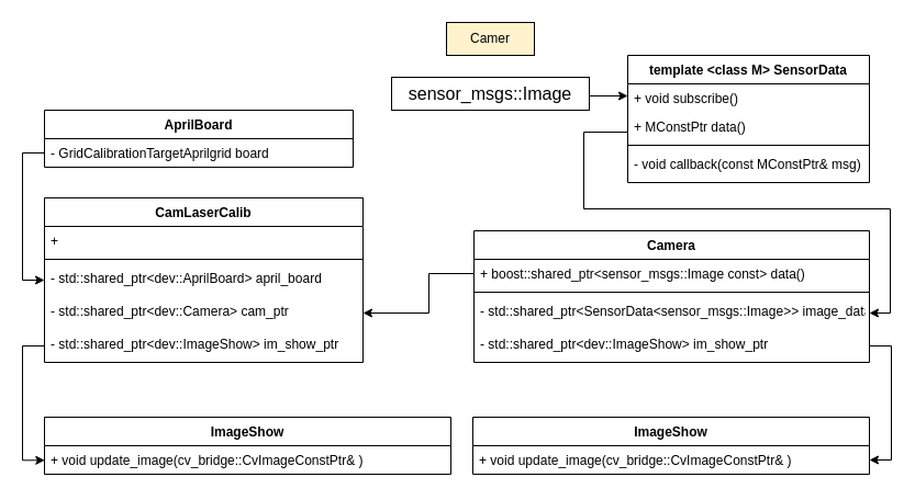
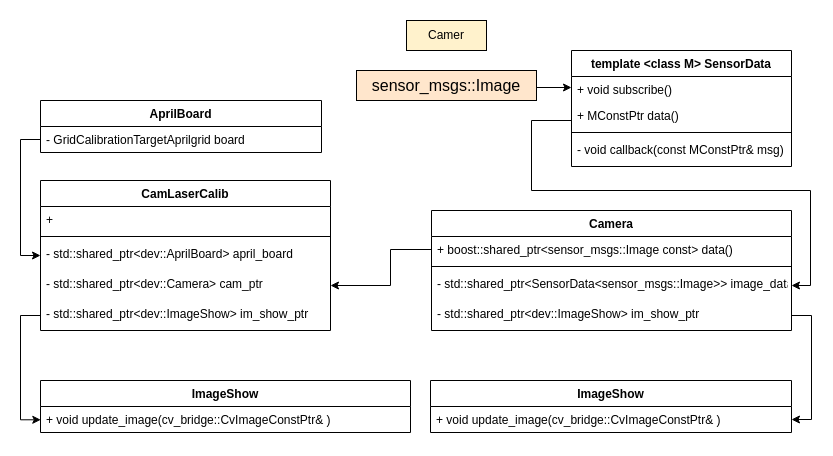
  <mxCell id="0" />
  <mxCell id="1" parent="0" />
  <mxCell id="2" style="edgeStyle=orthogonalEdgeStyle;rounded=0;orthogonalLoop=1;jettySize=auto;html=1;exitX=1;exitY=0.5;exitDx=0;exitDy=0;" parent="1" edge="1"><mxGeometry relative="1" as="geometry"><Array as="points"><mxPoint x="521" y="87" /><mxPoint x="521" y="87" /></Array><mxPoint x="481" y="83" as="sourcePoint" /><mxPoint x="571" y="87" as="targetPoint" /></mxGeometry></mxCell>
- <mxCell id="3" value="&lt;p style=&quot;white-space: pre-wrap ; font-size: medium ; margin: 0px&quot;&gt;sensor_msgs::Image&lt;/p&gt;" style="rounded=0;whiteSpace=wrap;html=1;" parent="1" vertex="1"><mxGeometry x="356" y="70" width="180" height="30" as="geometry" /></mxCell>
+ <mxCell id="3" value="&lt;p style=&quot;white-space: pre-wrap ; font-size: medium ; margin: 0px&quot;&gt;sensor_msgs::Image&lt;/p&gt;" style="rounded=0;whiteSpace=wrap;html=1;fillColor=#ffe6cc;" parent="1" vertex="1"><mxGeometry x="356" y="70" width="180" height="30" as="geometry" /></mxCell>
  <mxCell id="4" value="Camer" style="rounded=0;whiteSpace=wrap;html=1;fillColor=#fff2cc;" parent="1" vertex="1"><mxGeometry x="406" y="20" width="80" height="30" as="geometry" /></mxCell>
  <mxCell id="5" value="template &lt;class M&gt; SensorData" style="swimlane;fontStyle=1;align=center;verticalAlign=top;childLayout=stackLayout;horizontal=1;startSize=26;horizontalStack=0;resizeParent=1;resizeParentMax=0;resizeLast=0;collapsible=1;marginBottom=0;" parent="1" vertex="1"><mxGeometry x="571" y="50" width="220" height="116" as="geometry" /></mxCell>
  <mxCell id="6" value="+ void subscribe()" style="text;strokeColor=none;fillColor=none;align=left;verticalAlign=top;spacingLeft=4;spacingRight=4;overflow=hidden;rotatable=0;points=[[0,0.5],[1,0.5]];portConstraint=eastwest;" parent="5" vertex="1"><mxGeometry y="26" width="220" height="26" as="geometry" /></mxCell>
  <mxCell id="7" value="+ MConstPtr data()" style="text;strokeColor=none;fillColor=none;align=left;verticalAlign=top;spacingLeft=4;spacingRight=4;overflow=hidden;rotatable=0;points=[[0,0.5],[1,0.5]];portConstraint=eastwest;" parent="5" vertex="1"><mxGeometry y="52" width="220" height="26" as="geometry" /></mxCell>
  <mxCell id="8" value="" style="line;strokeWidth=1;fillColor=none;align=left;verticalAlign=middle;spacingTop=-1;spacingLeft=3;spacingRight=3;rotatable=0;labelPosition=right;points=[];portConstraint=eastwest;" parent="5" vertex="1"><mxGeometry y="78" width="220" height="8" as="geometry" /></mxCell>
  <mxCell id="9" value="- void callback(const MConstPtr&amp; msg)" style="text;strokeColor=none;fillColor=none;align=left;verticalAlign=top;spacingLeft=4;spacingRight=4;overflow=hidden;rotatable=0;points=[[0,0.5],[1,0.5]];portConstraint=eastwest;" parent="5" vertex="1"><mxGeometry y="86" width="220" height="30" as="geometry" /></mxCell>
  <mxCell id="10" value="Camera" style="swimlane;fontStyle=1;align=center;verticalAlign=top;childLayout=stackLayout;horizontal=1;startSize=26;horizontalStack=0;resizeParent=1;resizeParentMax=0;resizeLast=0;collapsible=1;marginBottom=0;" parent="1" vertex="1"><mxGeometry x="431" y="210" width="360" height="120" as="geometry" /></mxCell>
  <mxCell id="11" value="+ boost::shared_ptr&lt;sensor_msgs::Image const&gt; data()" style="text;strokeColor=none;fillColor=none;align=left;verticalAlign=top;spacingLeft=4;spacingRight=4;overflow=hidden;rotatable=0;points=[[0,0.5],[1,0.5]];portConstraint=eastwest;" parent="10" vertex="1"><mxGeometry y="26" width="360" height="26" as="geometry" /></mxCell>
  <mxCell id="12" value="" style="line;strokeWidth=1;fillColor=none;align=left;verticalAlign=middle;spacingTop=-1;spacingLeft=3;spacingRight=3;rotatable=0;labelPosition=right;points=[];portConstraint=eastwest;" parent="10" vertex="1"><mxGeometry y="52" width="360" height="8" as="geometry" /></mxCell>
  <mxCell id="13" value="- std::shared_ptr&lt;SensorData&lt;sensor_msgs::Image&gt;&gt; image_data" style="text;strokeColor=none;fillColor=none;align=left;verticalAlign=top;spacingLeft=4;spacingRight=4;overflow=hidden;rotatable=0;points=[[0,0.5],[1,0.5]];portConstraint=eastwest;" parent="10" vertex="1"><mxGeometry y="60" width="360" height="30" as="geometry" /></mxCell>
  <mxCell id="14" value="- std::shared_ptr&lt;dev::ImageShow&gt; im_show_ptr" style="text;strokeColor=none;fillColor=none;align=left;verticalAlign=top;spacingLeft=4;spacingRight=4;overflow=hidden;rotatable=0;points=[[0,0.5],[1,0.5]];portConstraint=eastwest;" parent="10" vertex="1"><mxGeometry y="90" width="360" height="30" as="geometry" /></mxCell>
  <mxCell id="15" style="edgeStyle=orthogonalEdgeStyle;rounded=0;orthogonalLoop=1;jettySize=auto;html=1;entryX=1;entryY=0.5;entryDx=0;entryDy=0;" parent="1" target="13" edge="1"><mxGeometry relative="1" as="geometry"><mxPoint x="831" y="280" as="targetPoint" /><Array as="points"><mxPoint x="531" y="120" /><mxPoint x="531" y="190" /><mxPoint x="810" y="190" /><mxPoint x="810" y="285" /></Array><mxPoint x="571" y="120" as="sourcePoint" /></mxGeometry></mxCell>
  <mxCell id="16" value="ImageShow" style="swimlane;fontStyle=1;align=center;verticalAlign=top;childLayout=stackLayout;horizontal=1;startSize=26;horizontalStack=0;resizeParent=1;resizeParentMax=0;resizeLast=0;collapsible=1;marginBottom=0;" parent="1" vertex="1"><mxGeometry x="430" y="380" width="361" height="52" as="geometry" /></mxCell>
  <mxCell id="17" value="+ void update_image(cv_bridge::CvImageConstPtr&amp; )" style="text;strokeColor=none;fillColor=none;align=left;verticalAlign=top;spacingLeft=4;spacingRight=4;overflow=hidden;rotatable=0;points=[[0,0.5],[1,0.5]];portConstraint=eastwest;" parent="16" vertex="1"><mxGeometry y="26" width="361" height="26" as="geometry" /></mxCell>
  <mxCell id="18" value="&lt;pre&gt;&lt;br&gt;&lt;/pre&gt;" style="text;html=1;resizable=0;points=[];autosize=1;align=left;verticalAlign=top;spacingTop=-4;" parent="1" vertex="1"><mxGeometry x="554" y="394" width="20" height="40" as="geometry" /></mxCell>
  <mxCell id="19" style="edgeStyle=orthogonalEdgeStyle;rounded=0;orthogonalLoop=1;jettySize=auto;html=1;exitX=1;exitY=0.5;exitDx=0;exitDy=0;entryX=1;entryY=0.5;entryDx=0;entryDy=0;" parent="1" source="14" target="17" edge="1"><mxGeometry relative="1" as="geometry"><mxPoint x="800" y="420" as="targetPoint" /><Array as="points"><mxPoint x="811" y="315" /><mxPoint x="811" y="419" /></Array></mxGeometry></mxCell>
  <mxCell id="20" value="CamLaserCalib" style="swimlane;fontStyle=1;align=center;verticalAlign=top;childLayout=stackLayout;horizontal=1;startSize=26;horizontalStack=0;resizeParent=1;resizeParentMax=0;resizeLast=0;collapsible=1;marginBottom=0;" parent="1" vertex="1"><mxGeometry x="40" y="180" width="290" height="150" as="geometry" /></mxCell>
  <mxCell id="21" value="+" style="text;strokeColor=none;fillColor=none;align=left;verticalAlign=top;spacingLeft=4;spacingRight=4;overflow=hidden;rotatable=0;points=[[0,0.5],[1,0.5]];portConstraint=eastwest;" parent="20" vertex="1"><mxGeometry y="26" width="290" height="26" as="geometry" /></mxCell>
  <mxCell id="22" value="" style="line;strokeWidth=1;fillColor=none;align=left;verticalAlign=middle;spacingTop=-1;spacingLeft=3;spacingRight=3;rotatable=0;labelPosition=right;points=[];portConstraint=eastwest;" parent="20" vertex="1"><mxGeometry y="52" width="290" height="8" as="geometry" /></mxCell>
  <mxCell id="23" value="- std::shared_ptr&lt;dev::AprilBoard&gt; april_board" style="text;strokeColor=none;fillColor=none;align=left;verticalAlign=top;spacingLeft=4;spacingRight=4;overflow=hidden;rotatable=0;points=[[0,0.5],[1,0.5]];portConstraint=eastwest;" parent="20" vertex="1"><mxGeometry y="60" width="290" height="30" as="geometry" /></mxCell>
  <mxCell id="24" value="- std::shared_ptr&lt;dev::Camera&gt; cam_ptr" style="text;strokeColor=none;fillColor=none;align=left;verticalAlign=top;spacingLeft=4;spacingRight=4;overflow=hidden;rotatable=0;points=[[0,0.5],[1,0.5]];portConstraint=eastwest;" parent="20" vertex="1"><mxGeometry y="90" width="290" height="30" as="geometry" /></mxCell>
  <mxCell id="25" value="- std::shared_ptr&lt;dev::ImageShow&gt; im_show_ptr" style="text;strokeColor=none;fillColor=none;align=left;verticalAlign=top;spacingLeft=4;spacingRight=4;overflow=hidden;rotatable=0;points=[[0,0.5],[1,0.5]];portConstraint=eastwest;" parent="20" vertex="1"><mxGeometry y="120" width="290" height="30" as="geometry" /></mxCell>
  <mxCell id="26" value="ImageShow" style="swimlane;fontStyle=1;align=center;verticalAlign=top;childLayout=stackLayout;horizontal=1;startSize=26;horizontalStack=0;resizeParent=1;resizeParentMax=0;resizeLast=0;collapsible=1;marginBottom=0;" parent="1" vertex="1"><mxGeometry x="40" y="380" width="370" height="52" as="geometry" /></mxCell>
  <mxCell id="27" value="+ void update_image(cv_bridge::CvImageConstPtr&amp; )" style="text;strokeColor=none;fillColor=none;align=left;verticalAlign=top;spacingLeft=4;spacingRight=4;overflow=hidden;rotatable=0;points=[[0,0.5],[1,0.5]];portConstraint=eastwest;" parent="26" vertex="1"><mxGeometry y="26" width="370" height="26" as="geometry" /></mxCell>
  <mxCell id="28" value="AprilBoard" style="swimlane;fontStyle=1;align=center;verticalAlign=top;childLayout=stackLayout;horizontal=1;startSize=26;horizontalStack=0;resizeParent=1;resizeParentMax=0;resizeLast=0;collapsible=1;marginBottom=0;" parent="1" vertex="1"><mxGeometry x="40" y="100" width="281" height="52" as="geometry" /></mxCell>
  <mxCell id="29" value="- GridCalibrationTargetAprilgrid board&#10;" style="text;strokeColor=none;fillColor=none;align=left;verticalAlign=top;spacingLeft=4;spacingRight=4;overflow=hidden;rotatable=0;points=[[0,0.5],[1,0.5]];portConstraint=eastwest;" parent="28" vertex="1"><mxGeometry y="26" width="281" height="26" as="geometry" /></mxCell>
  <mxCell id="30" style="edgeStyle=orthogonalEdgeStyle;rounded=0;orthogonalLoop=1;jettySize=auto;html=1;exitX=0;exitY=0.5;exitDx=0;exitDy=0;entryX=1;entryY=0.5;entryDx=0;entryDy=0;" parent="1" source="11" target="24" edge="1"><mxGeometry relative="1" as="geometry"><mxPoint x="380" y="290" as="targetPoint" /><Array as="points"><mxPoint x="390" y="249" /><mxPoint x="390" y="285" /></Array></mxGeometry></mxCell>
  <mxCell id="31" style="edgeStyle=orthogonalEdgeStyle;rounded=0;orthogonalLoop=1;jettySize=auto;html=1;exitX=0;exitY=0.5;exitDx=0;exitDy=0;entryX=0;entryY=0.5;entryDx=0;entryDy=0;" parent="1" source="25" edge="1"><mxGeometry relative="1" as="geometry"><mxPoint x="40.286" y="419.286" as="targetPoint" /><Array as="points"><mxPoint x="20" y="315" /><mxPoint x="20" y="419" /></Array></mxGeometry></mxCell>
  <mxCell id="32" style="edgeStyle=orthogonalEdgeStyle;rounded=0;orthogonalLoop=1;jettySize=auto;html=1;exitX=0;exitY=0.5;exitDx=0;exitDy=0;entryX=0;entryY=0.5;entryDx=0;entryDy=0;" parent="1" source="29" target="23" edge="1"><mxGeometry relative="1" as="geometry"><mxPoint x="20" y="230" as="targetPoint" /></mxGeometry></mxCell>
